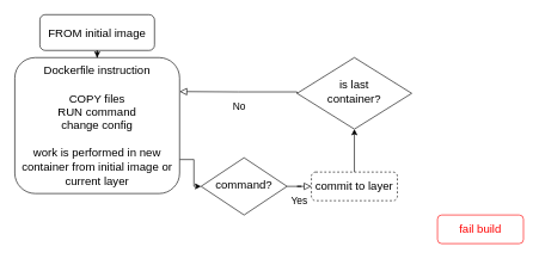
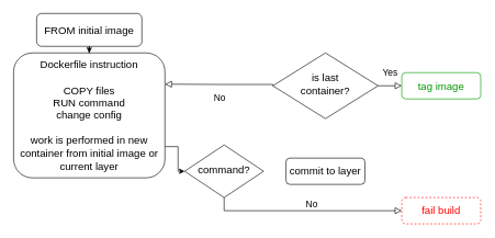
  <mxCell id="0" />
  <mxCell id="1" parent="0" />
  <mxCell id="2" value="" style="edgeStyle=orthogonalEdgeStyle;rounded=0;orthogonalLoop=1;jettySize=auto;html=1;" edge="1" parent="1" source="3" target="9"><mxGeometry relative="1" as="geometry" /></mxCell>
  <mxCell id="3" value="&lt;font style=&quot;font-size: 16px;&quot;&gt;FROM initial image&lt;/font&gt;" style="rounded=1;whiteSpace=wrap;html=1;fontSize=12;glass=0;strokeWidth=1;shadow=0;" parent="1" vertex="1"><mxGeometry x="55" y="20" width="160" height="50" as="geometry" /></mxCell>
- <mxCell id="4" value="Yes" style="rounded=0;html=1;jettySize=auto;orthogonalLoop=1;fontSize=14;endArrow=block;endFill=0;endSize=8;strokeWidth=1;shadow=0;labelBackgroundColor=none;edgeStyle=orthogonalEdgeStyle;entryX=0;entryY=0.5;entryDx=0;entryDy=0;" parent="1" source="6" target="11" edge="1"><mxGeometry y="20" relative="1" as="geometry"><mxPoint as="offset" /><mxPoint x="180" y="400" as="targetPoint" /></mxGeometry></mxCell>
+ <mxCell id="5" value="&lt;font style=&quot;font-size: 14px;&quot;&gt;No&lt;/font&gt;" style="edgeStyle=orthogonalEdgeStyle;rounded=0;html=1;jettySize=auto;orthogonalLoop=1;fontSize=11;endArrow=block;endFill=0;endSize=8;strokeWidth=1;shadow=0;labelBackgroundColor=none;exitX=0.5;exitY=1;exitDx=0;exitDy=0;entryX=0;entryY=0.5;entryDx=0;entryDy=0;" parent="1" source="6" target="7" edge="1"><mxGeometry x="0.053" y="10" relative="1" as="geometry"><mxPoint as="offset" /><mxPoint x="520" y="300" as="sourcePoint" /></mxGeometry></mxCell>
  <mxCell id="6" value="&lt;font style=&quot;font-size: 16px;&quot;&gt;command?&lt;/font&gt;" style="rhombus;whiteSpace=wrap;html=1;shadow=0;fontFamily=Helvetica;fontSize=12;align=center;strokeWidth=1;spacing=6;spacingTop=-4;" parent="1" vertex="1"><mxGeometry x="280" y="220" width="120" height="80" as="geometry" /></mxCell>
- <mxCell id="7" value="&lt;font style=&quot;font-size: 16px;&quot;&gt;fail build&lt;/font&gt;" style="rounded=1;whiteSpace=wrap;html=1;fontSize=12;glass=0;strokeWidth=1;shadow=0;fontColor=#FF0000;strokeColor=#FF0000;" parent="1" vertex="1"><mxGeometry x="610" y="300" width="120" height="40" as="geometry" /></mxCell>
+ <mxCell id="7" value="&lt;font style=&quot;font-size: 16px;&quot;&gt;fail build&lt;/font&gt;" style="rounded=1;whiteSpace=wrap;html=1;fontSize=12;glass=0;strokeWidth=1;shadow=0;fontColor=#FF0000;strokeColor=#FF0000;dashed=1;" parent="1" vertex="1"><mxGeometry x="610" y="300" width="120" height="40" as="geometry" /></mxCell>
  <mxCell id="8" value="" style="edgeStyle=orthogonalEdgeStyle;rounded=0;orthogonalLoop=1;jettySize=auto;html=1;exitX=1;exitY=0.75;exitDx=0;exitDy=0;" edge="1" parent="1" source="9" target="6"><mxGeometry relative="1" as="geometry" /></mxCell>
  <mxCell id="9" value="&lt;font style=&quot;font-size: 16px;&quot;&gt;Dockerfile instruction&lt;br&gt;&lt;br&gt;COPY files&lt;br&gt;RUN command&lt;br&gt;change config&lt;br&gt;&lt;br&gt;work is performed in new container from initial image or current layer&lt;br&gt;&lt;/font&gt;" style="rounded=1;whiteSpace=wrap;html=1;fontSize=12;glass=0;strokeWidth=1;shadow=0;" vertex="1" parent="1"><mxGeometry x="20" y="80" width="230" height="190" as="geometry" /></mxCell>
- <mxCell id="10" value="" style="edgeStyle=orthogonalEdgeStyle;rounded=0;orthogonalLoop=1;jettySize=auto;html=1;" edge="1" parent="1" source="11" target="12"><mxGeometry relative="1" as="geometry" /></mxCell>
- <mxCell id="11" value="&lt;font style=&quot;font-size: 16px;&quot;&gt;commit to layer&lt;/font&gt;" style="rounded=1;whiteSpace=wrap;html=1;fontSize=12;glass=0;strokeWidth=1;shadow=0;dashed=1;" vertex="1" parent="1"><mxGeometry x="434" y="240" width="120" height="40" as="geometry" /></mxCell>
+ <mxCell id="11" value="&lt;font style=&quot;font-size: 16px;&quot;&gt;commit to layer&lt;/font&gt;" style="rounded=1;whiteSpace=wrap;html=1;fontSize=12;glass=0;strokeWidth=1;shadow=0;" vertex="1" parent="1"><mxGeometry x="434" y="240" width="120" height="40" as="geometry" /></mxCell>
  <mxCell id="12" value="&lt;font style=&quot;font-size: 16px;&quot;&gt;is last &lt;br&gt;container?&lt;/font&gt;" style="rhombus;whiteSpace=wrap;html=1;shadow=0;fontFamily=Helvetica;fontSize=12;align=center;strokeWidth=1;spacing=6;spacingTop=-4;" vertex="1" parent="1"><mxGeometry x="414" y="80" width="160" height="100" as="geometry" /></mxCell>
  <mxCell id="13" value="No" style="rounded=0;html=1;jettySize=auto;orthogonalLoop=1;fontSize=14;endArrow=block;endFill=0;endSize=8;strokeWidth=1;shadow=0;labelBackgroundColor=none;edgeStyle=orthogonalEdgeStyle;entryX=1;entryY=0.25;entryDx=0;entryDy=0;exitX=0;exitY=0.5;exitDx=0;exitDy=0;" edge="1" parent="1" source="12" target="9"><mxGeometry y="20" relative="1" as="geometry"><mxPoint as="offset" /><mxPoint x="370" y="30" as="sourcePoint" /><mxPoint x="490" y="30" as="targetPoint" /><Array as="points"><mxPoint x="414" y="128" /><mxPoint x="332" y="128" /></Array></mxGeometry></mxCell>
+ <mxCell id="14" value="Yes" style="rounded=0;html=1;jettySize=auto;orthogonalLoop=1;fontSize=14;endArrow=block;endFill=0;endSize=8;strokeWidth=1;shadow=0;labelBackgroundColor=none;edgeStyle=orthogonalEdgeStyle;entryX=0;entryY=0.5;entryDx=0;entryDy=0;exitX=1;exitY=0.5;exitDx=0;exitDy=0;" edge="1" parent="1" source="12" target="15"><mxGeometry y="20" relative="1" as="geometry"><mxPoint as="offset" /><mxPoint x="690" y="160" as="sourcePoint" /><mxPoint x="630" y="160" as="targetPoint" /></mxGeometry></mxCell>
+ <mxCell id="15" value="&lt;font style=&quot;font-size: 16px;&quot;&gt;tag image&lt;/font&gt;" style="rounded=1;whiteSpace=wrap;html=1;fontSize=12;glass=0;strokeWidth=1;shadow=0;strokeColor=#009900;fontColor=#009900;" vertex="1" parent="1"><mxGeometry x="610" y="110" width="120" height="40" as="geometry" /></mxCell>
